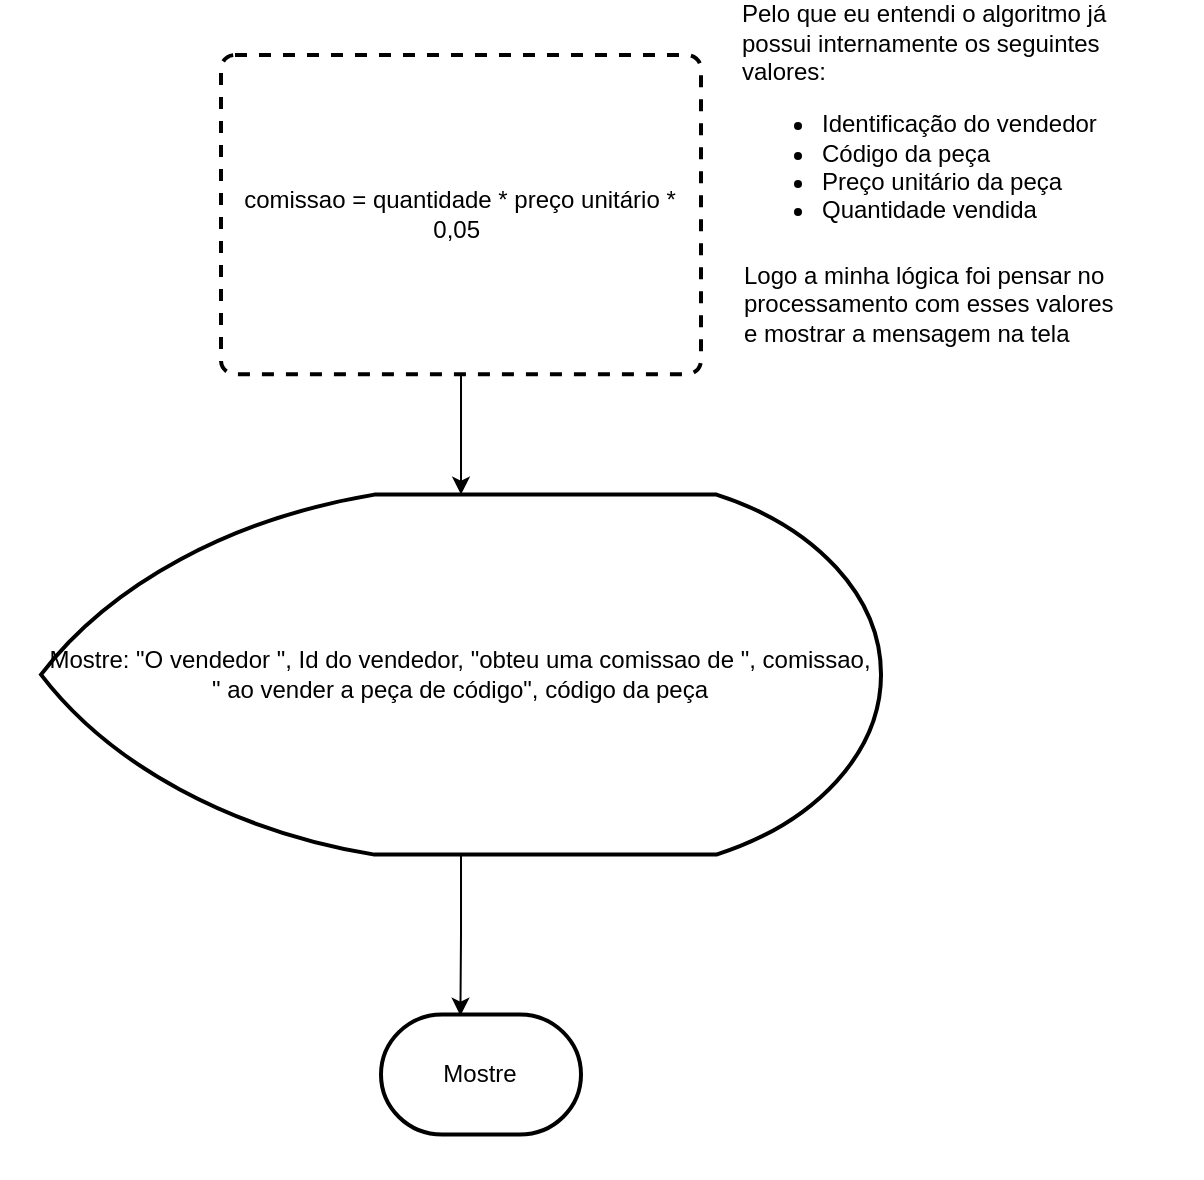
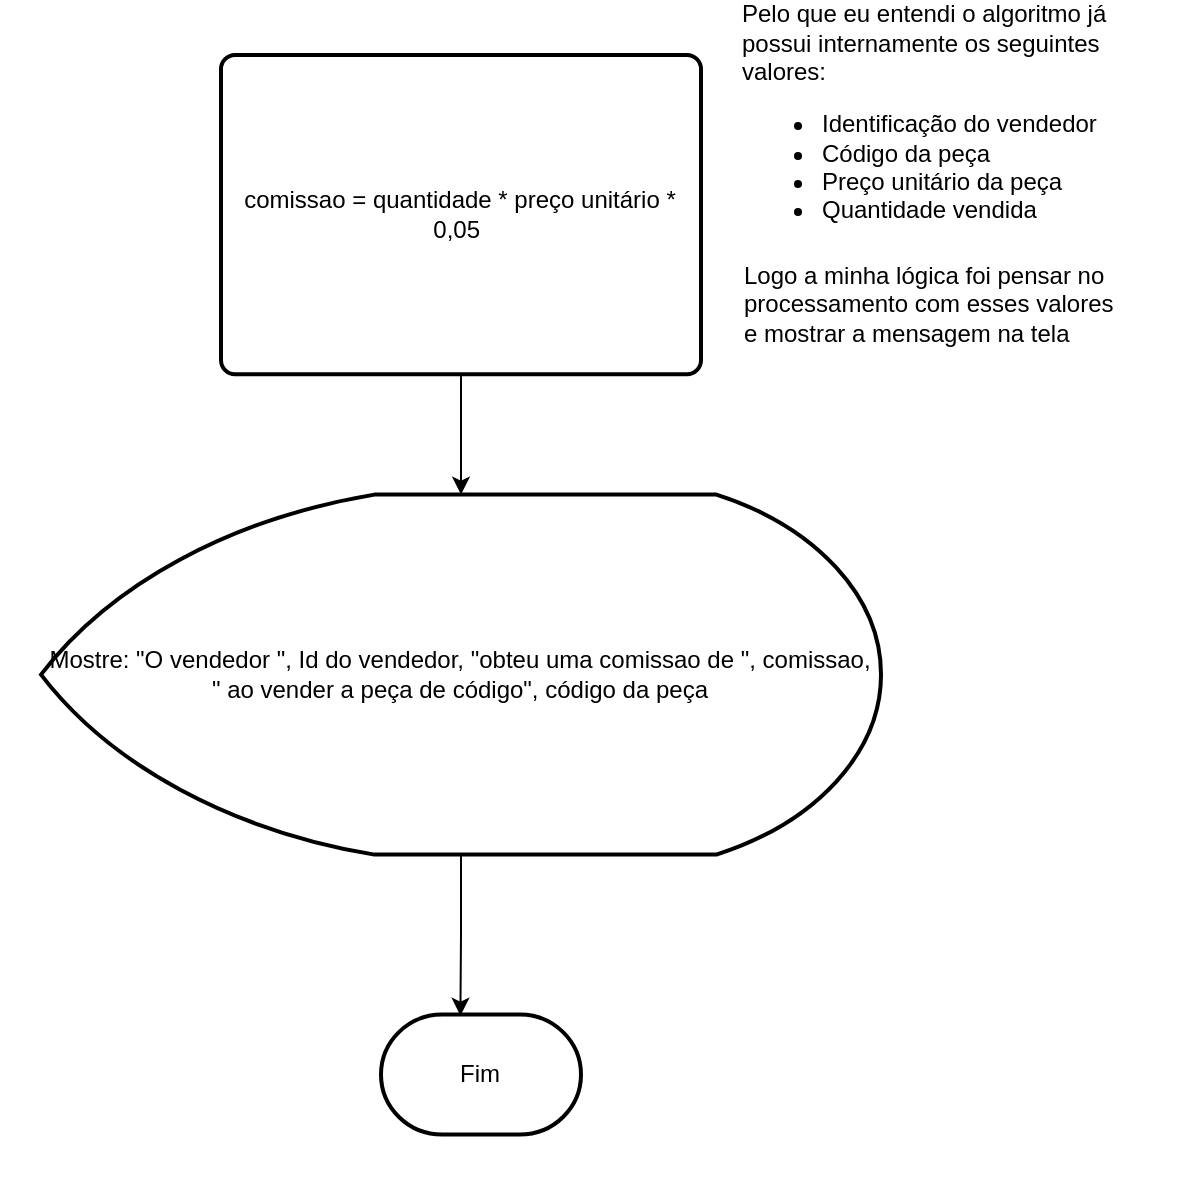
  <mxCell id="0" />
  <mxCell id="1" parent="0" />
- <mxCell id="2" value="Mostre" style="strokeWidth=2;html=1;shape=mxgraph.flowchart.terminator;whiteSpace=wrap;" vertex="1" parent="1"><mxGeometry x="190" y="499.81" width="100" height="60" as="geometry" /></mxCell>
+ <mxCell id="2" value="Fim" style="strokeWidth=2;html=1;shape=mxgraph.flowchart.terminator;whiteSpace=wrap;" vertex="1" parent="1"><mxGeometry x="190" y="499.81" width="100" height="60" as="geometry" /></mxCell>
  <mxCell id="3" style="edgeStyle=orthogonalEdgeStyle;rounded=0;orthogonalLoop=1;jettySize=auto;html=1;exitX=0.5;exitY=1;exitDx=0;exitDy=0;entryX=0.5;entryY=0;entryDx=0;entryDy=0;entryPerimeter=0;" edge="1" parent="1" source="4" target="8"><mxGeometry relative="1" as="geometry"><mxPoint x="229.846" y="249.81" as="targetPoint" /></mxGeometry></mxCell>
- <mxCell id="4" value="comissao = quantidade * preço unitário * 0,05&amp;nbsp;" style="rounded=1;whiteSpace=wrap;html=1;absoluteArcSize=1;arcSize=14;strokeWidth=2;dashed=1;" vertex="1" parent="1"><mxGeometry x="110" y="20" width="240" height="159.62" as="geometry" /></mxCell>
+ <mxCell id="4" value="comissao = quantidade * preço unitário * 0,05&amp;nbsp;" style="rounded=1;whiteSpace=wrap;html=1;absoluteArcSize=1;arcSize=14;strokeWidth=2;" vertex="1" parent="1"><mxGeometry x="110" y="20" width="240" height="159.62" as="geometry" /></mxCell>
  <mxCell id="5" value="&lt;div style=&quot;text-align: left;&quot;&gt;&lt;span style=&quot;background-color: initial;&quot;&gt;Pelo que eu entendi o algoritmo já possui internamente os seguintes valores:&amp;nbsp;&lt;/span&gt;&lt;/div&gt;&lt;ul&gt;&lt;li style=&quot;text-align: left;&quot;&gt;Identificação do vendedor&amp;nbsp;&lt;/li&gt;&lt;li style=&quot;text-align: left;&quot;&gt;Código da peça&amp;nbsp;&lt;/li&gt;&lt;li style=&quot;text-align: left;&quot;&gt;Preço unitário da peça&amp;nbsp;&lt;/li&gt;&lt;li style=&quot;text-align: left;&quot;&gt;Quantidade vendida&lt;br&gt;&lt;/li&gt;&lt;/ul&gt;" style="text;html=1;strokeColor=none;fillColor=none;align=center;verticalAlign=middle;whiteSpace=wrap;rounded=0;" vertex="1" parent="1"><mxGeometry x="370" y="39.81" width="210" height="30" as="geometry" /></mxCell>
  <mxCell id="6" value="Logo a minha lógica foi pensar no processamento com esses valores e mostrar a mensagem na tela" style="text;html=1;strokeColor=none;fillColor=none;align=left;verticalAlign=middle;whiteSpace=wrap;rounded=0;" vertex="1" parent="1"><mxGeometry x="370" y="129.81" width="190" height="30" as="geometry" /></mxCell>
  <mxCell id="7" style="edgeStyle=orthogonalEdgeStyle;rounded=0;orthogonalLoop=1;jettySize=auto;html=1;entryX=0.397;entryY=0.009;entryDx=0;entryDy=0;entryPerimeter=0;" edge="1" parent="1" source="8" target="2"><mxGeometry relative="1" as="geometry" /></mxCell>
  <mxCell id="8" value="Mostre: &quot;O vendedor &quot;, Id do vendedor, &quot;obteu uma comissao de &quot;, comissao, &quot; ao vender a peça de código&quot;, código da peça" style="strokeWidth=2;html=1;shape=mxgraph.flowchart.display;whiteSpace=wrap;" vertex="1" parent="1"><mxGeometry x="20" y="239.81" width="420" height="180" as="geometry" /></mxCell>
